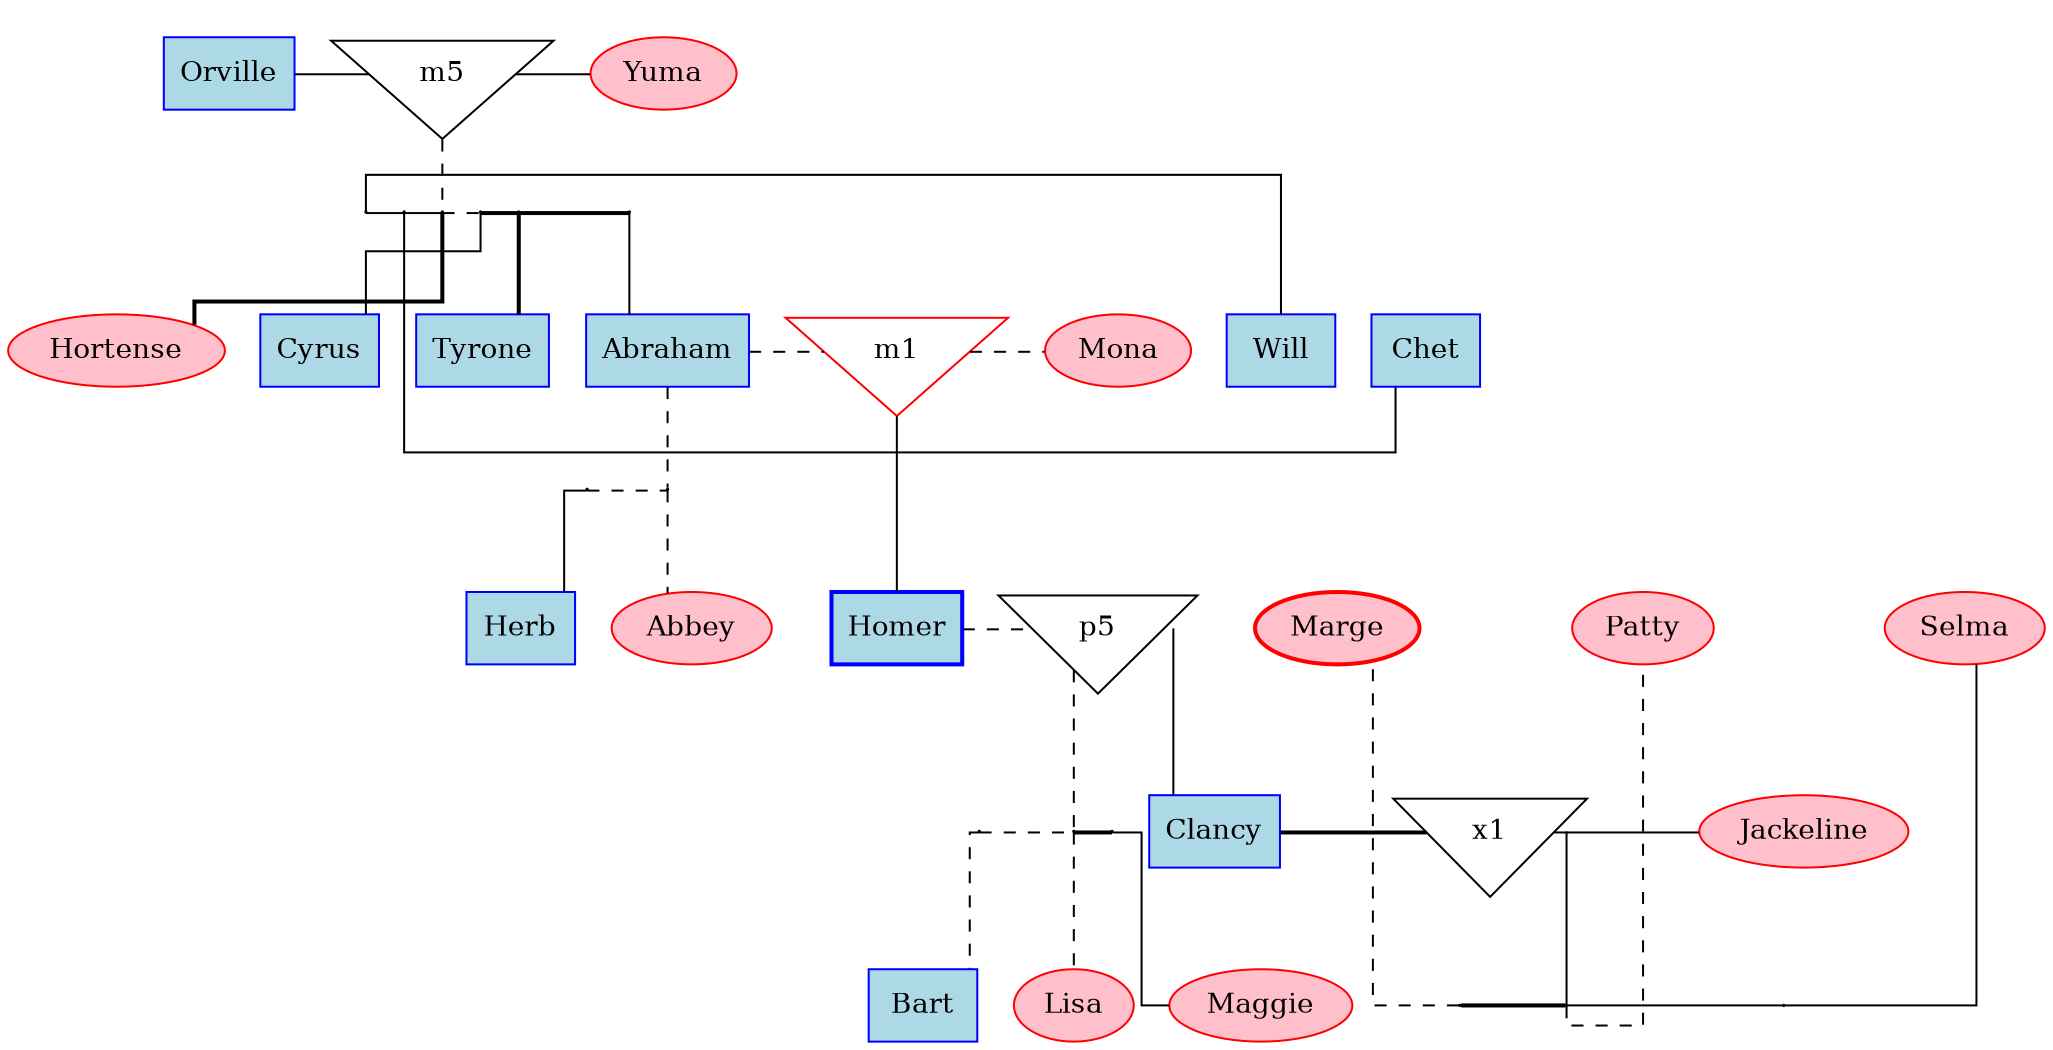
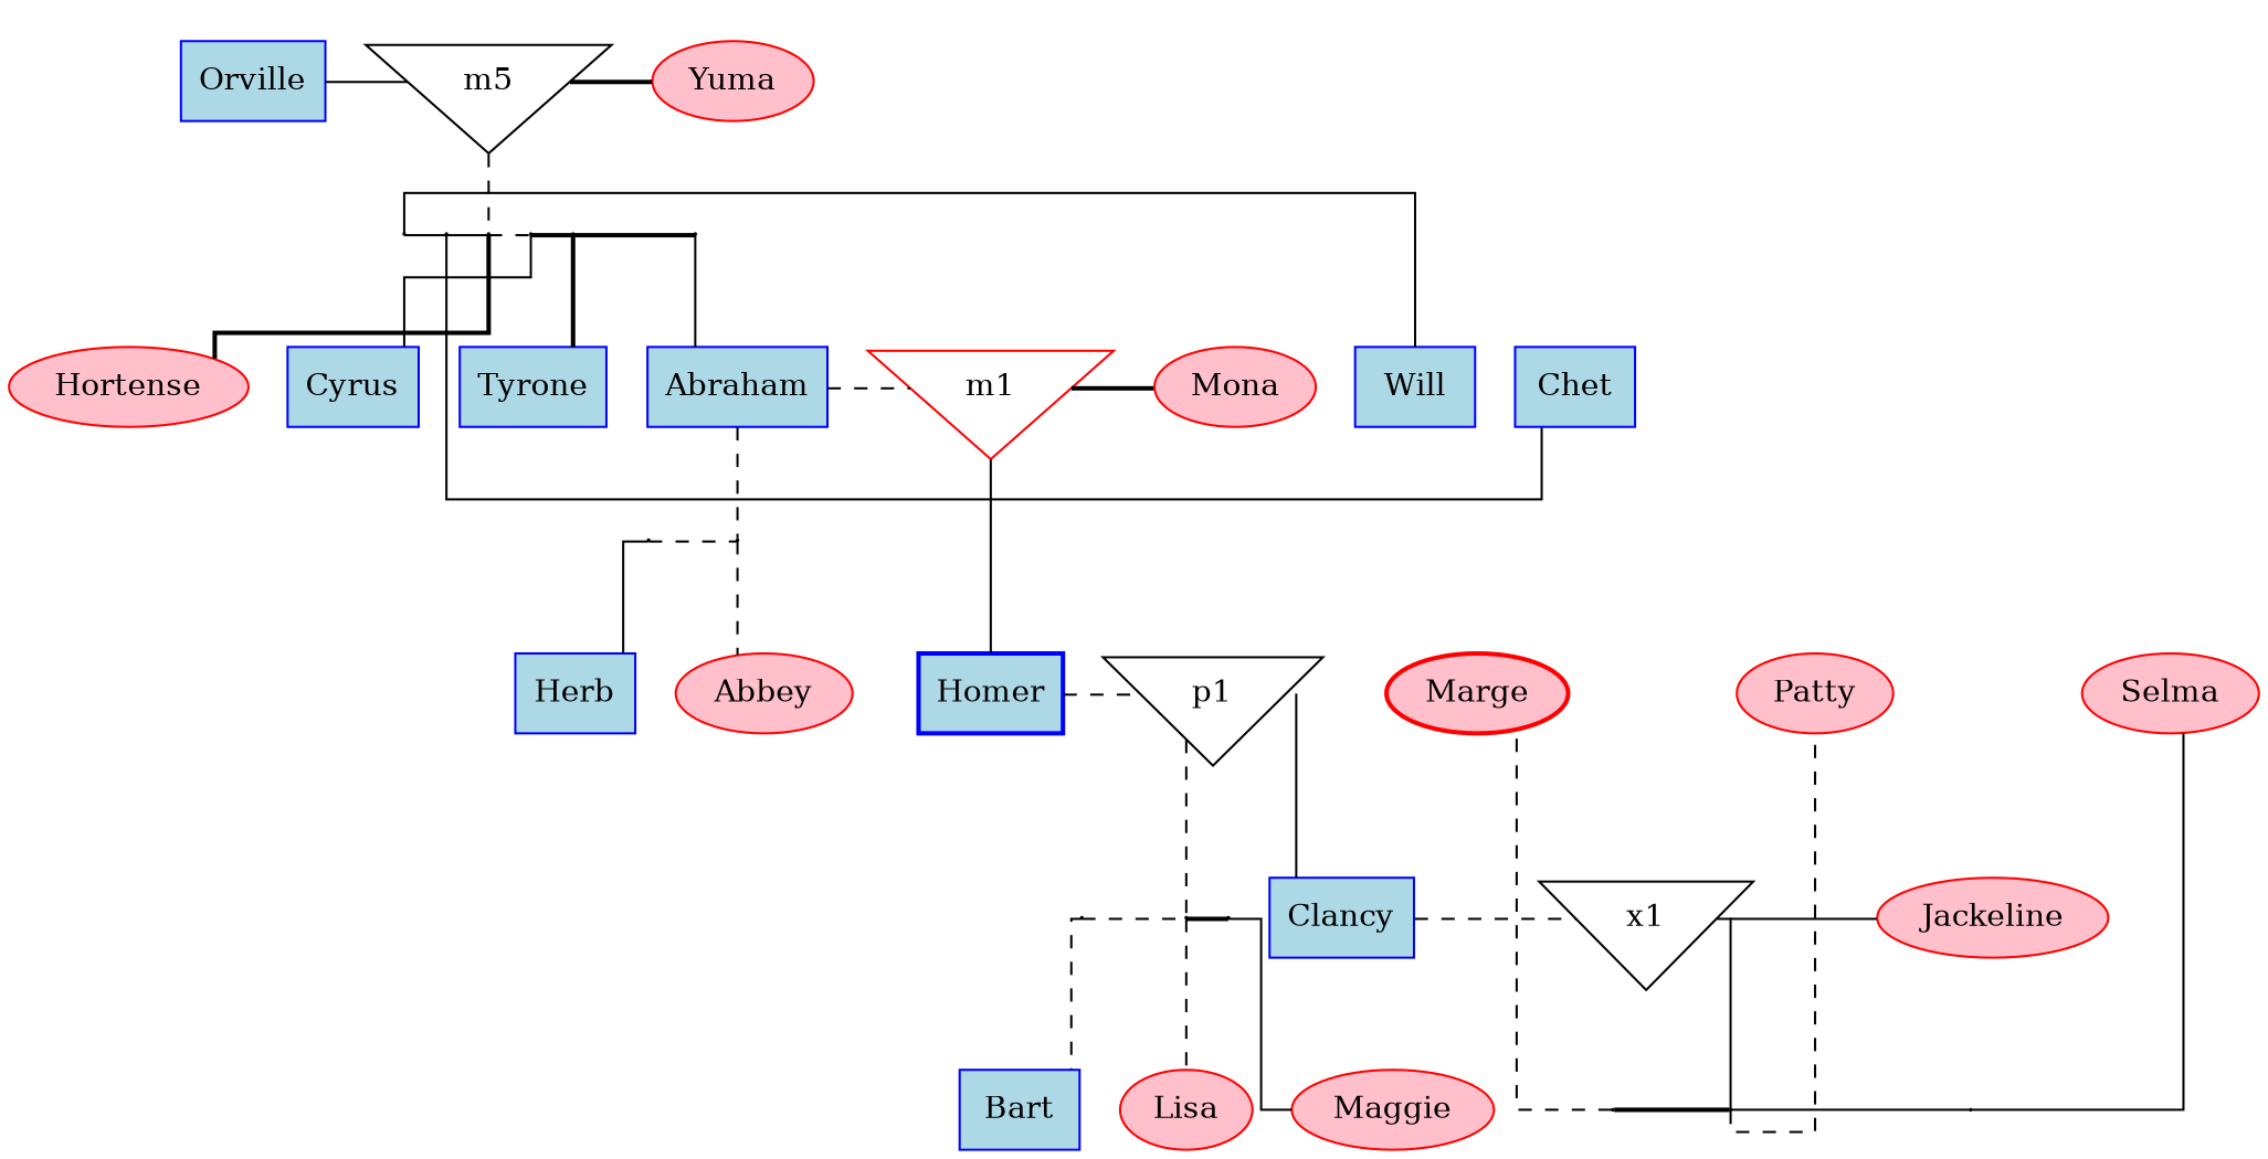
  digraph {
    splines=ortho
    node [regular=0 shape=point]
    edge [dir=none style=solid]
    Orville [color=blue fillcolor=lightblue shape=box style=filled]
    n2 [height=0.15 label=m5 shape=invtriangle width=0.15 regular=""]
    Yuma [color=red fillcolor=pink shape=oval style=filled]
    Will [color=blue fillcolor=lightblue shape=box style=filled]
    Chet [color=blue fillcolor=lightblue shape=box style=filled]
    Cyrus [color=blue fillcolor=lightblue shape=box style=filled]
    Tyrone [color=blue fillcolor=lightblue shape=box style=filled]
    Hortense [color=red fillcolor=pink shape=oval style=filled]
    Abraham [color=blue fillcolor=lightblue shape=box style=filled]
    a1 [height=0.01 width=0.01 regular=""]
    a2 [height=0.01 width=0.01 regular=""]
    a3 [height=0.01 width=0.01 regular=""]
    a4 [height=0.01 width=0.01 regular=""]
    a5 [height=0.01 width=0.01 regular=""]
    a6 [height=0.01 width=0.01 regular=""]
    m1 [color=red height=0.15 shape=invtriangle width=0.15 regular=""]
    Mona [color=red fillcolor=pink shape=oval style=filled]
    b1 [height=0.01 width=0.01 regular=""]
    b2 [height=0.01 width=0.01 regular=""]
    Herb [color=blue fillcolor=lightblue shape=box style=filled]
    Abbey [color=red fillcolor=pink shape=oval style=filled]
    Homer [color=blue fillcolor=lightblue shape=box style="bold, filled"]
-   p1 [height=0.15 shape=invtriangle width=0.15 label=p5 regular=""]
+   p1 [height=0.15 shape=invtriangle width=0.15 regular=""]
    Marge [color=red fillcolor=pink shape=oval style="bold, filled"]
    q1 [height=0.01 width=0.01 regular=""]
    q2 [height=0.01 width=0.01 regular=""]
    q3 [height=0.01 width=0.01 regular=""]
    Bart [color=blue fillcolor=lightblue shape=box style=filled]
    Lisa [color=red fillcolor=pink shape=oval style=filled]
    Maggie [color=red fillcolor=pink shape=oval style=filled]
    Clancy [color=blue fillcolor=lightblue shape=box style=filled]
    x1 [height=0.15 shape=invtriangle width=0.15 regular=""]
    Jackeline [color=red fillcolor=pink shape=oval style=filled]
    y1 [height=0.01 width=0.01 regular=""]
    y2 [height=0.01 width=0.01 regular=""]
    y3 [height=0.01 width=0.01 regular=""]
    Patty [color=red fillcolor=pink shape=oval style=filled]
    Selma [color=red fillcolor=pink shape=oval style=filled]
    subgraph sub_1 {
      subgraph sub_2 {
        rank=same
        Orville
        n2
        Yuma
      }
      subgraph sub_3 {
        rank=same
        Will
        Chet
        Cyrus
        Tyrone
        Hortense
        Abraham
      }
      subgraph sub_4 {
        rank=same
        a1
        a2
        a3
        a4
        a5
        a6
      }
    }
    subgraph sub_5 {
      subgraph sub_6 {
        rank=same
        Abraham
        m1
        Mona
      }
      subgraph sub_7 {
        rank=same
        b1
        b2
      }
      subgraph sub_8 {
        rank=same
        Herb
        Abbey
        Homer
      }
    }
    subgraph sub_9 {
      subgraph sub_10 {
        rank=same
        Homer
        p1
        Marge
      }
      subgraph sub_11 {
        rank=same
        q1
        q2
        q3
      }
      subgraph sub_12 {
        rank=same
        Bart
        Lisa
        Maggie
      }
    }
    subgraph sub_13 {
      subgraph sub_14 {
        rank=same
        Clancy
        x1
        Jackeline
      }
      subgraph sub_15 {
        rank=same
        y1
        y2
        y3
      }
      subgraph sub_16 {
        rank=same
        Marge
        Patty
        Selma
      }
    }
    Orville -> n2
-   n2 -> Yuma
+   n2 -> Yuma [style=bold]
    n2 -> a3 [style=dashed]
    Abraham -> m1 [style=dashed]
    Abraham -> b2 [style=dashed]
    a1 -> Will
    a1 -> a2
    a2 -> Chet
    a2 -> a3
    a3 -> Hortense [style=bold]
    a3 -> a4 [style=dashed]
    a4 -> Cyrus
    a4 -> a5 [style=bold]
    a5 -> Tyrone [style=bold]
    a5 -> a6 [style=bold]
    a6 -> Abraham
-   m1 -> Mona [style=dashed]
+   m1 -> Mona [style=bold]
    m1 -> Homer
    b1 -> b2 [style=dashed]
    b1 -> Herb
    b2 -> Abbey [style=dashed]
    Homer -> p1 [style=dashed]
    p1 -> q2 [style=dashed]
    p1 -> Clancy
    q1 -> q2 [style=dashed]
    q1 -> Bart [style=dashed]
    q2 -> q3 [style=bold]
    q2 -> Lisa [style=dashed]
    q3 -> Maggie
-   Clancy -> x1 [style=bold]
+   Clancy -> x1 [style=dashed]
    x1 -> Jackeline
    x1 -> y2
    y1 -> Marge [style=dashed]
    y1 -> y2 [style=bold]
    y2 -> y3
    y2 -> Patty [style=dashed]
    y3 -> Selma
  }
